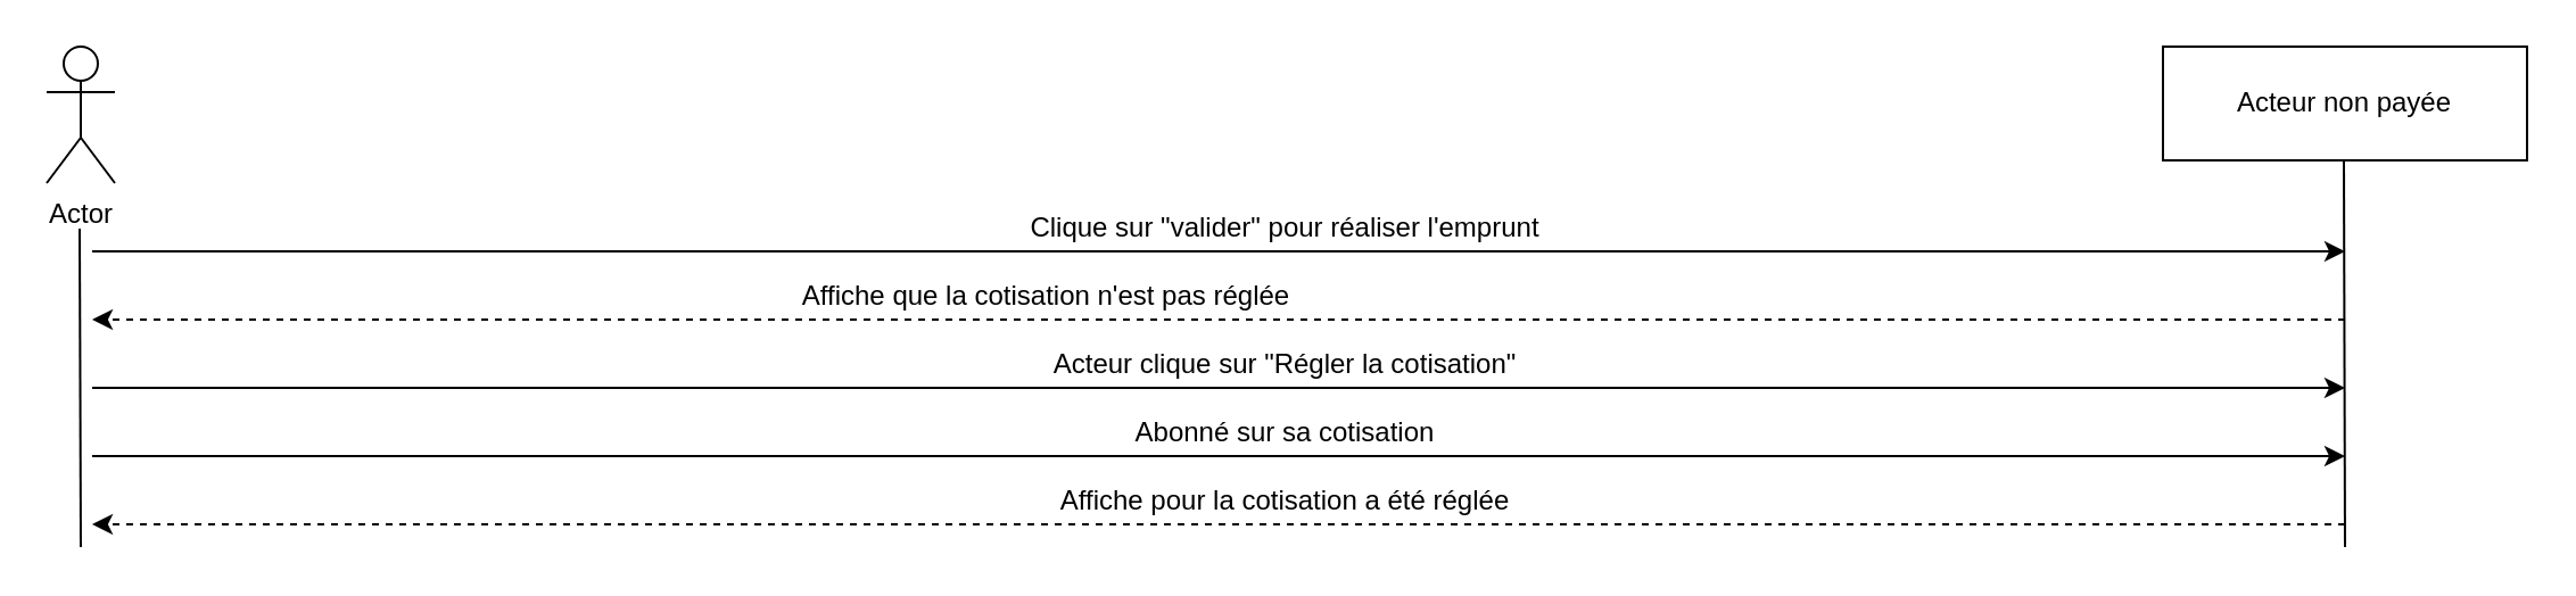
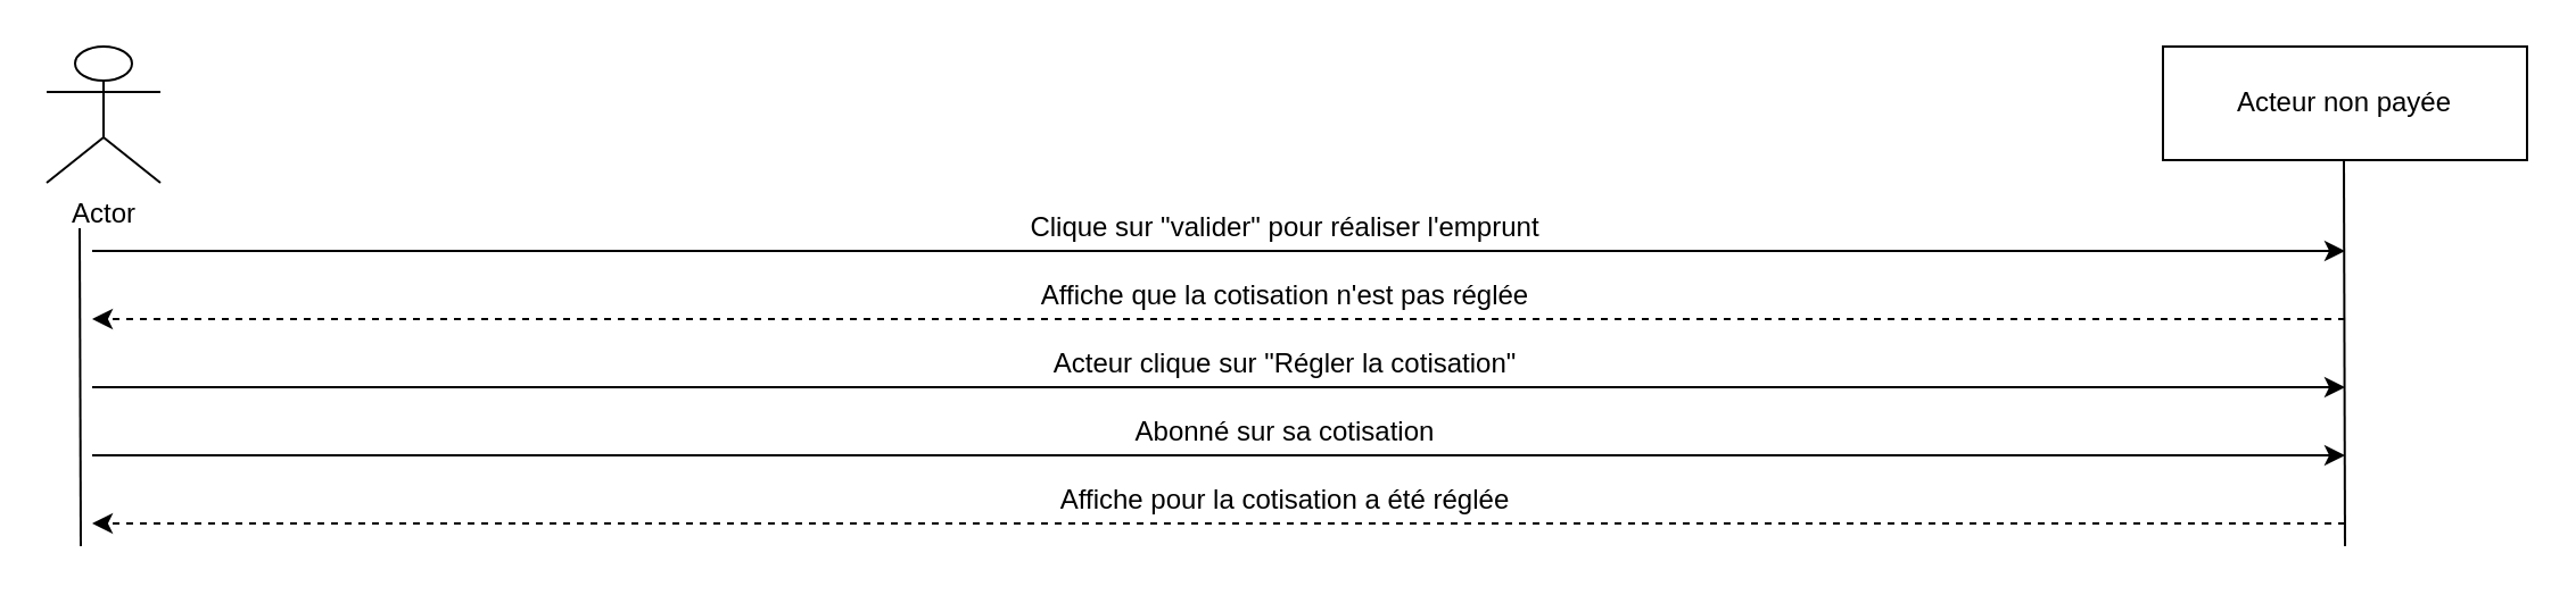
  <mxCell id="0" />
  <mxCell id="1" parent="0" />
- <mxCell id="2" value="Actor" style="shape=umlActor;verticalLabelPosition=bottom;labelBackgroundColor=#ffffff;verticalAlign=top;html=1;outlineConnect=0;" vertex="1" parent="1"><mxGeometry x="20" y="20" width="30" height="60" as="geometry" /></mxCell>
+ <mxCell id="2" value="Actor" style="shape=umlActor;verticalLabelPosition=bottom;labelBackgroundColor=#ffffff;verticalAlign=top;html=1;outlineConnect=0;" vertex="1" parent="1"><mxGeometry x="20" y="20" width="50" height="60" as="geometry" /></mxCell>
  <mxCell id="3" value="" style="endArrow=none;html=1;" edge="1" parent="1"><mxGeometry width="50" height="50" relative="1" as="geometry"><mxPoint x="35" y="240" as="sourcePoint" /><mxPoint x="34.5" y="100" as="targetPoint" /></mxGeometry></mxCell>
  <mxCell id="4" value="Acteur non payée" style="rounded=0;whiteSpace=wrap;html=1;" vertex="1" parent="1"><mxGeometry x="950" y="20" width="160" height="50" as="geometry" /></mxCell>
  <mxCell id="5" value="" style="endArrow=none;html=1;" edge="1" parent="1"><mxGeometry width="50" height="50" relative="1" as="geometry"><mxPoint x="1030" y="240" as="sourcePoint" /><mxPoint x="1029.5" y="70" as="targetPoint" /></mxGeometry></mxCell>
  <mxCell id="6" value="Clique sur &quot;valider&quot; pour réaliser l'emprunt" style="text;html=1;strokeColor=none;fillColor=none;align=center;verticalAlign=middle;whiteSpace=wrap;rounded=0;" vertex="1" parent="1"><mxGeometry x="407" y="90" width="315" height="20" as="geometry" /></mxCell>
  <mxCell id="7" value="" style="endArrow=classic;html=1;dashed=1;" edge="1" parent="1"><mxGeometry width="50" height="50" relative="1" as="geometry"><mxPoint x="1030" y="140" as="sourcePoint" /><mxPoint x="40" y="140" as="targetPoint" /></mxGeometry></mxCell>
  <mxCell id="8" value="" style="endArrow=classic;html=1;" edge="1" parent="1"><mxGeometry width="50" height="50" relative="1" as="geometry"><mxPoint x="40" y="110" as="sourcePoint" /><mxPoint x="1030" y="110" as="targetPoint" /></mxGeometry></mxCell>
- <mxCell id="9" value="Affiche que la cotisation n'est pas réglée" style="text;html=1;strokeColor=none;fillColor=none;align=center;verticalAlign=middle;whiteSpace=wrap;rounded=0;" vertex="1" parent="1"><mxGeometry x="302" y="120" width="315" height="20" as="geometry" /></mxCell>
+ <mxCell id="9" value="Affiche que la cotisation n'est pas réglée" style="text;html=1;strokeColor=none;fillColor=none;align=center;verticalAlign=middle;whiteSpace=wrap;rounded=0;" vertex="1" parent="1"><mxGeometry x="407" y="120" width="315" height="20" as="geometry" /></mxCell>
  <mxCell id="10" value="" style="endArrow=classic;html=1;" edge="1" parent="1"><mxGeometry width="50" height="50" relative="1" as="geometry"><mxPoint x="40" y="170" as="sourcePoint" /><mxPoint x="1030" y="170" as="targetPoint" /></mxGeometry></mxCell>
  <mxCell id="11" value="Acteur clique sur &quot;Régler la cotisation&quot;" style="text;html=1;strokeColor=none;fillColor=none;align=center;verticalAlign=middle;whiteSpace=wrap;rounded=0;" vertex="1" parent="1"><mxGeometry x="407" y="150" width="315" height="20" as="geometry" /></mxCell>
  <mxCell id="12" value="" style="endArrow=classic;html=1;" edge="1" parent="1"><mxGeometry width="50" height="50" relative="1" as="geometry"><mxPoint x="40" y="200" as="sourcePoint" /><mxPoint x="1030" y="200" as="targetPoint" /></mxGeometry></mxCell>
  <mxCell id="13" value="Abonné sur sa cotisation" style="text;html=1;strokeColor=none;fillColor=none;align=center;verticalAlign=middle;whiteSpace=wrap;rounded=0;" vertex="1" parent="1"><mxGeometry x="407" y="180" width="315" height="20" as="geometry" /></mxCell>
  <mxCell id="14" value="" style="endArrow=classic;html=1;dashed=1;" edge="1" parent="1"><mxGeometry width="50" height="50" relative="1" as="geometry"><mxPoint x="1030" y="230" as="sourcePoint" /><mxPoint x="40" y="230" as="targetPoint" /></mxGeometry></mxCell>
  <mxCell id="15" value="Affiche pour la cotisation a été réglée" style="text;html=1;strokeColor=none;fillColor=none;align=center;verticalAlign=middle;whiteSpace=wrap;rounded=0;" vertex="1" parent="1"><mxGeometry x="407" y="210" width="315" height="20" as="geometry" /></mxCell>
